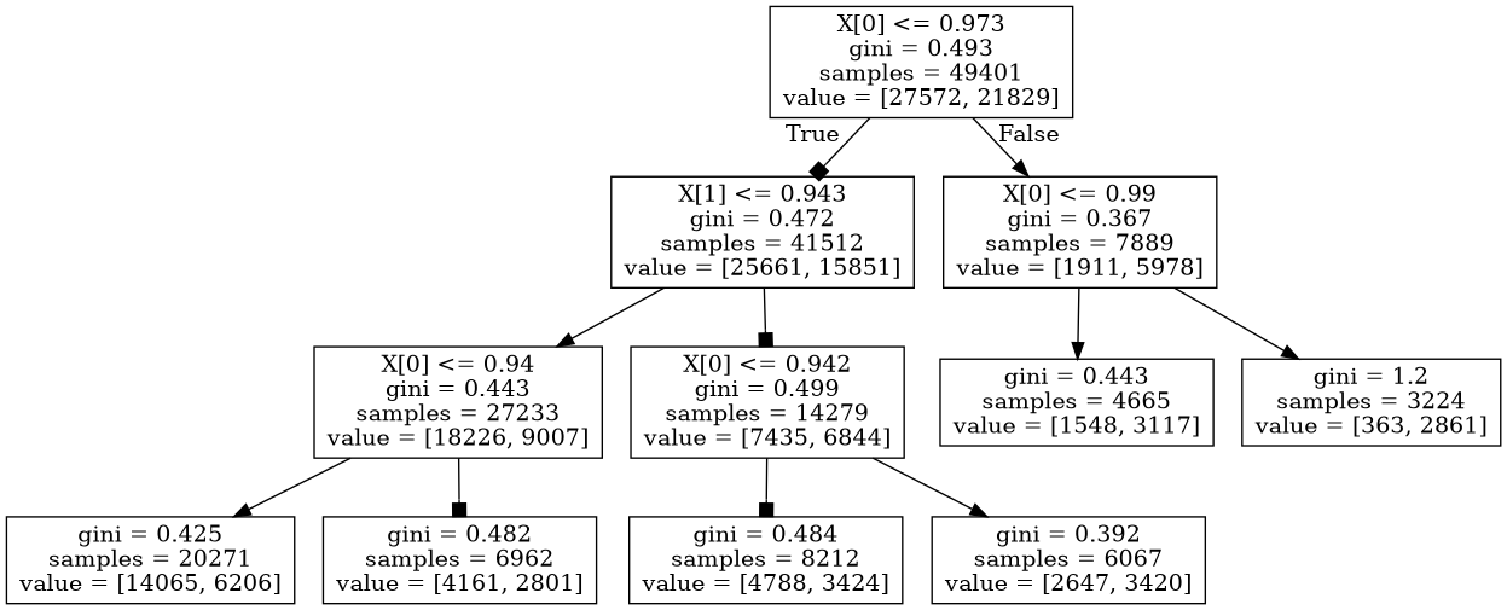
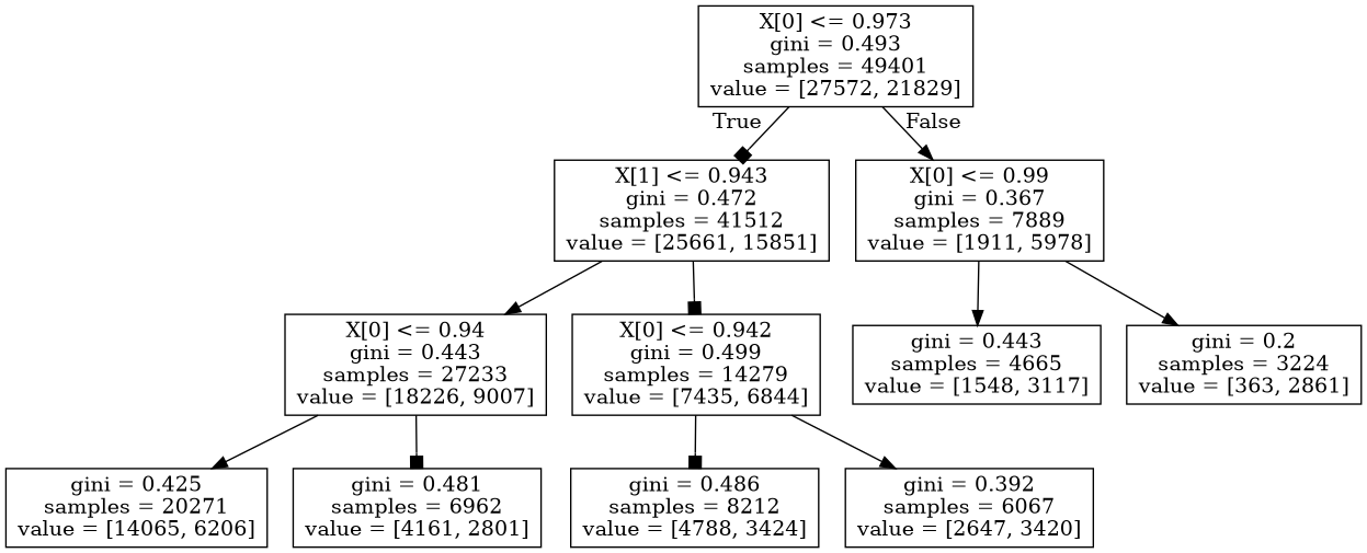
  digraph {
    node [shape=box]
    edge [arrowhead=normal]
    n1 [label="X[0] <= 0.973\ngini = 0.493\nsamples = 49401\nvalue = [27572, 21829]"]
    n2 [label="X[1] <= 0.943\ngini = 0.472\nsamples = 41512\nvalue = [25661, 15851]"]
    n3 [label="X[0] <= 0.99\ngini = 0.367\nsamples = 7889\nvalue = [1911, 5978]"]
    n4 [label="X[0] <= 0.94\ngini = 0.443\nsamples = 27233\nvalue = [18226, 9007]"]
    n5 [label="X[0] <= 0.942\ngini = 0.499\nsamples = 14279\nvalue = [7435, 6844]"]
    n6 [label="gini = 0.443\nsamples = 4665\nvalue = [1548, 3117]"]
-   n7 [label="gini = 1.2\nsamples = 3224\nvalue = [363, 2861]"]
+   n7 [label="gini = 0.2\nsamples = 3224\nvalue = [363, 2861]"]
    n8 [label="gini = 0.425\nsamples = 20271\nvalue = [14065, 6206]"]
-   n9 [label="gini = 0.482\nsamples = 6962\nvalue = [4161, 2801]"]
-   n10 [label="gini = 0.484\nsamples = 8212\nvalue = [4788, 3424]"]
+   n9 [label="gini = 0.481\nsamples = 6962\nvalue = [4161, 2801]"]
+   n10 [label="gini = 0.486\nsamples = 8212\nvalue = [4788, 3424]"]
    n11 [label="gini = 0.392\nsamples = 6067\nvalue = [2647, 3420]"]
    n1 -> n2 [arrowhead=box headlabel=True labelangle=45 labeldistance=2.5]
    n1 -> n3 [headlabel=False labelangle=-45 labeldistance=2.5]
    n2 -> n4
    n2 -> n5 [arrowhead=box]
    n3 -> n6
    n3 -> n7
    n4 -> n8
    n4 -> n9 [arrowhead=box]
    n5 -> n10 [arrowhead=box]
    n5 -> n11
  }
